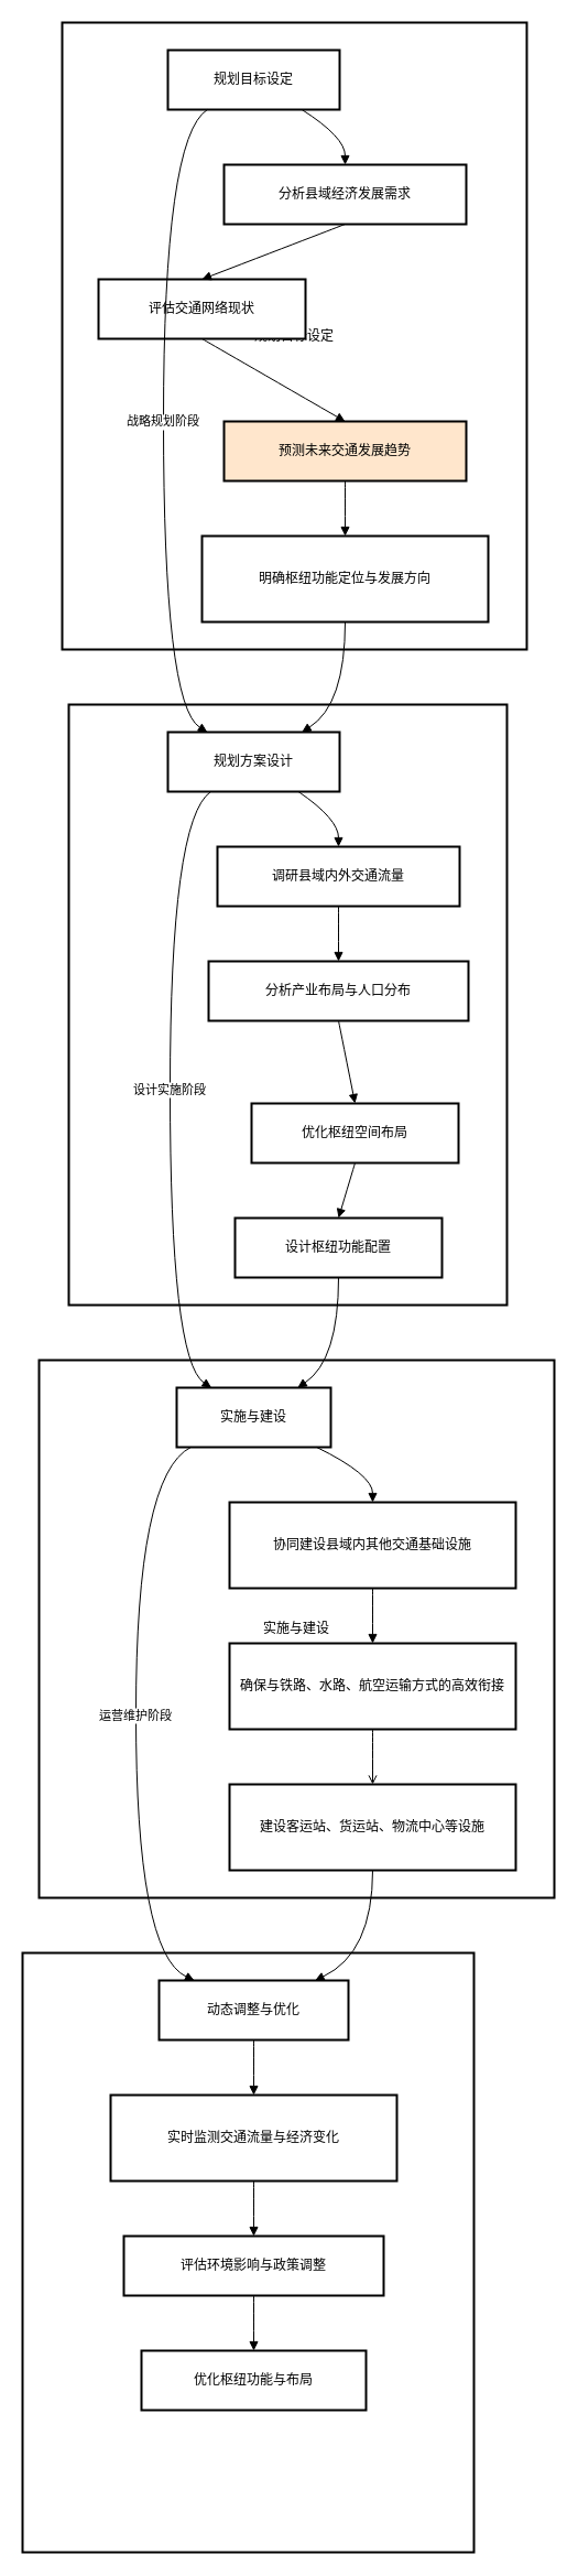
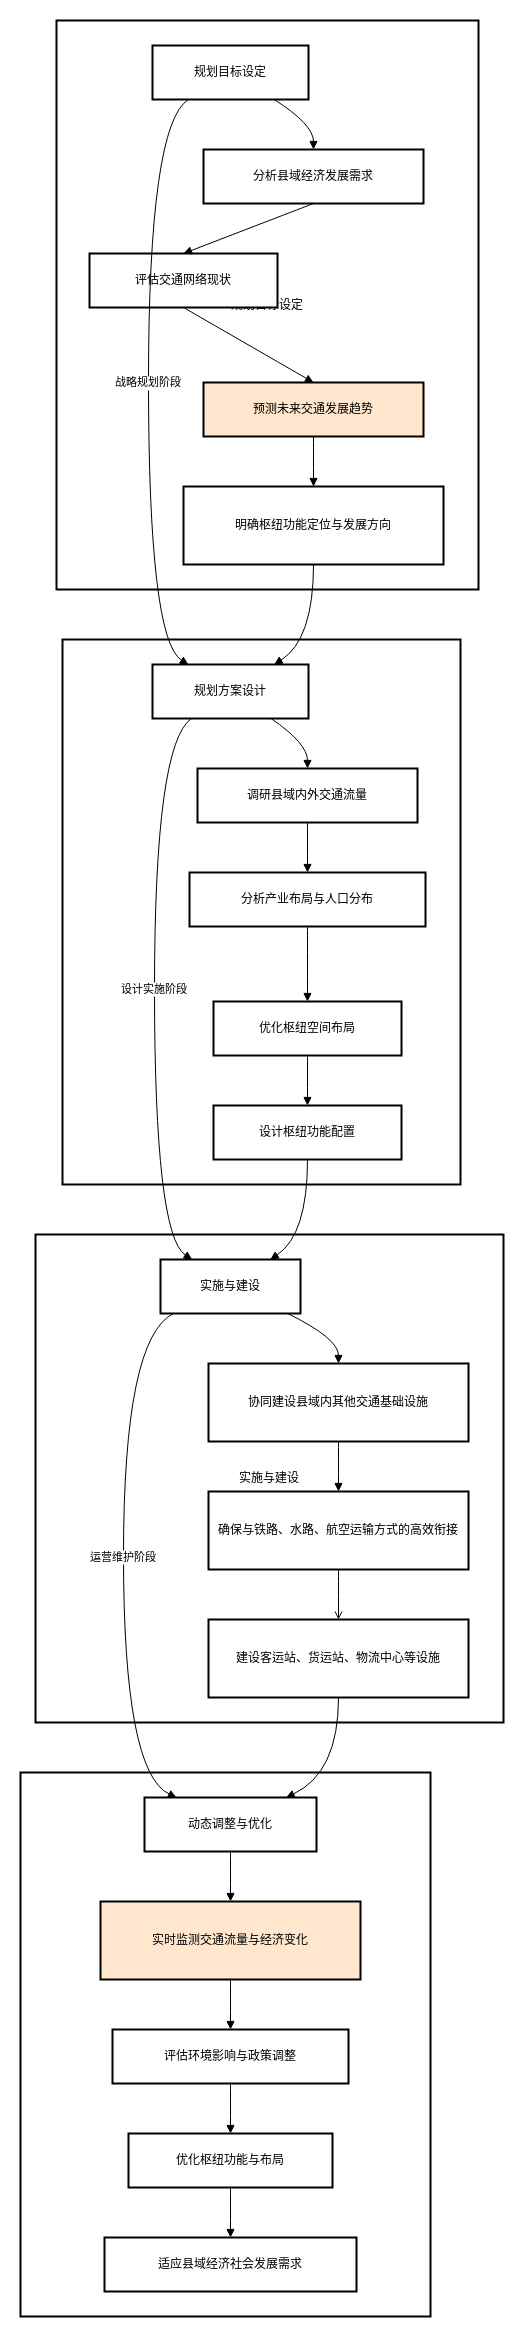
  <mxCell id="0" />
  <mxCell id="1" parent="0" />
  <mxCell id="2" value="动态调整与优化" style="whiteSpace=wrap;strokeWidth=2;" vertex="1" parent="1"><mxGeometry x="20" y="1772" width="410" height="544" as="geometry" /></mxCell>
  <mxCell id="3" value="实施与建设" style="whiteSpace=wrap;strokeWidth=2;" vertex="1" parent="1"><mxGeometry x="35" y="1234" width="468" height="488" as="geometry" /></mxCell>
  <mxCell id="4" value="规划方案设计" style="whiteSpace=wrap;strokeWidth=2;" vertex="1" parent="1"><mxGeometry x="62" y="639" width="398" height="545" as="geometry" /></mxCell>
  <mxCell id="5" value="规划目标设定" style="whiteSpace=wrap;strokeWidth=2;" vertex="1" parent="1"><mxGeometry x="56" y="20" width="422" height="569" as="geometry" /></mxCell>
  <mxCell id="6" value="规划目标设定" style="whiteSpace=wrap;strokeWidth=2;" vertex="1" parent="1"><mxGeometry x="152" y="45" width="156" height="54" as="geometry" /></mxCell>
  <mxCell id="7" value="分析县域经济发展需求" style="whiteSpace=wrap;strokeWidth=2;" vertex="1" parent="1"><mxGeometry x="203" y="149" width="220" height="54" as="geometry" /></mxCell>
  <mxCell id="8" value="评估交通网络现状" style="whiteSpace=wrap;strokeWidth=2;" vertex="1" parent="1"><mxGeometry x="89" y="253" width="188" height="54" as="geometry" /></mxCell>
  <mxCell id="9" value="预测未来交通发展趋势" style="whiteSpace=wrap;strokeWidth=2;fillColor=#ffe6cc;" vertex="1" parent="1"><mxGeometry x="203" y="382" width="220" height="54" as="geometry" /></mxCell>
  <mxCell id="10" value="明确枢纽功能定位与发展方向" style="whiteSpace=wrap;strokeWidth=2;" vertex="1" parent="1"><mxGeometry x="183" y="486" width="260" height="78" as="geometry" /></mxCell>
  <mxCell id="11" value="规划方案设计" style="whiteSpace=wrap;strokeWidth=2;" vertex="1" parent="1"><mxGeometry x="152" y="664" width="156" height="54" as="geometry" /></mxCell>
  <mxCell id="12" value="调研县域内外交通流量" style="whiteSpace=wrap;strokeWidth=2;" vertex="1" parent="1"><mxGeometry x="197" y="768" width="220" height="54" as="geometry" /></mxCell>
  <mxCell id="13" value="分析产业布局与人口分布" style="whiteSpace=wrap;strokeWidth=2;" vertex="1" parent="1"><mxGeometry x="189" y="872" width="236" height="54" as="geometry" /></mxCell>
- <mxCell id="14" value="优化枢纽空间布局" style="whiteSpace=wrap;strokeWidth=2;" vertex="1" parent="1"><mxGeometry x="228" y="1001" width="188" height="54" as="geometry" /></mxCell>
+ <mxCell id="14" value="优化枢纽空间布局" style="whiteSpace=wrap;strokeWidth=2;" vertex="1" parent="1"><mxGeometry x="213" y="1001" width="188" height="54" as="geometry" /></mxCell>
  <mxCell id="15" value="设计枢纽功能配置" style="whiteSpace=wrap;strokeWidth=2;" vertex="1" parent="1"><mxGeometry x="213" y="1105" width="188" height="54" as="geometry" /></mxCell>
  <mxCell id="16" value="实施与建设" style="whiteSpace=wrap;strokeWidth=2;" vertex="1" parent="1"><mxGeometry x="160" y="1259" width="140" height="54" as="geometry" /></mxCell>
  <mxCell id="17" value="协同建设县域内其他交通基础设施" style="whiteSpace=wrap;strokeWidth=2;" vertex="1" parent="1"><mxGeometry x="208" y="1363" width="260" height="78" as="geometry" /></mxCell>
  <mxCell id="18" value="确保与铁路、水路、航空运输方式的高效衔接" style="whiteSpace=wrap;strokeWidth=2;" vertex="1" parent="1"><mxGeometry x="208" y="1491" width="260" height="78" as="geometry" /></mxCell>
  <mxCell id="19" value="建设客运站、货运站、物流中心等设施" style="whiteSpace=wrap;strokeWidth=2;" vertex="1" parent="1"><mxGeometry x="208" y="1619" width="260" height="78" as="geometry" /></mxCell>
  <mxCell id="20" value="动态调整与优化" style="whiteSpace=wrap;strokeWidth=2;" vertex="1" parent="1"><mxGeometry x="144" y="1797" width="172" height="54" as="geometry" /></mxCell>
- <mxCell id="21" value="实时监测交通流量与经济变化" style="whiteSpace=wrap;strokeWidth=2;" vertex="1" parent="1"><mxGeometry x="100" y="1901" width="260" height="78" as="geometry" /></mxCell>
+ <mxCell id="21" value="实时监测交通流量与经济变化" style="whiteSpace=wrap;strokeWidth=2;fillColor=#ffe6cc;" vertex="1" parent="1"><mxGeometry x="100" y="1901" width="260" height="78" as="geometry" /></mxCell>
  <mxCell id="22" value="评估环境影响与政策调整" style="whiteSpace=wrap;strokeWidth=2;" vertex="1" parent="1"><mxGeometry x="112" y="2029" width="236" height="54" as="geometry" /></mxCell>
  <mxCell id="23" value="优化枢纽功能与布局" style="whiteSpace=wrap;strokeWidth=2;" vertex="1" parent="1"><mxGeometry x="128" y="2133" width="204" height="54" as="geometry" /></mxCell>
+ <mxCell id="24" value="适应县域经济社会发展需求" style="whiteSpace=wrap;strokeWidth=2;" vertex="1" parent="1"><mxGeometry x="104" y="2237" width="252" height="54" as="geometry" /></mxCell>
  <mxCell id="25" value="战略规划阶段" style="curved=1;startArrow=none;endArrow=block;exitX=0.23;exitY=1;entryX=0.23;entryY=0;rounded=0;" edge="1" parent="1" source="6" target="11"><mxGeometry relative="1" as="geometry"><Array as="points"><mxPoint x="148" y="124" /><mxPoint x="148" y="639" /></Array></mxGeometry></mxCell>
  <mxCell id="26" value="设计实施阶段" style="curved=1;startArrow=none;endArrow=block;exitX=0.25;exitY=1;entryX=0.22;entryY=-0.01;rounded=0;" edge="1" parent="1" source="11" target="16"><mxGeometry relative="1" as="geometry"><Array as="points"><mxPoint x="154" y="743" /><mxPoint x="154" y="1234" /></Array></mxGeometry></mxCell>
  <mxCell id="27" value="运营维护阶段" style="curved=1;startArrow=none;endArrow=block;exitX=0.1;exitY=0.99;entryX=0.18;entryY=-0.01;rounded=0;" edge="1" parent="1" source="16" target="20"><mxGeometry relative="1" as="geometry"><Array as="points"><mxPoint x="123" y="1338" /><mxPoint x="123" y="1772" /></Array></mxGeometry></mxCell>
  <mxCell id="28" value="" style="curved=1;startArrow=none;endArrow=block;exitX=0.78;exitY=1;entryX=0.5;entryY=0;rounded=0;" edge="1" parent="1" source="6" target="7"><mxGeometry relative="1" as="geometry"><Array as="points"><mxPoint x="313" y="124" /></Array></mxGeometry></mxCell>
  <mxCell id="29" value="" style="curved=1;startArrow=none;endArrow=block;exitX=0.5;exitY=1;entryX=0.5;entryY=0;rounded=0;" edge="1" parent="1" source="7" target="8"><mxGeometry relative="1" as="geometry"><Array as="points" /></mxGeometry></mxCell>
  <mxCell id="30" value="" style="curved=1;startArrow=none;endArrow=block;exitX=0.5;exitY=1;entryX=0.5;entryY=0;rounded=0;" edge="1" parent="1" source="8" target="9"><mxGeometry relative="1" as="geometry"><Array as="points" /></mxGeometry></mxCell>
  <mxCell id="31" value="" style="curved=1;startArrow=none;endArrow=block;exitX=0.5;exitY=1;entryX=0.5;entryY=0;rounded=0;" edge="1" parent="1" source="9" target="10"><mxGeometry relative="1" as="geometry"><Array as="points" /></mxGeometry></mxCell>
  <mxCell id="32" value="" style="curved=1;startArrow=none;endArrow=block;exitX=0.5;exitY=1;entryX=0.78;entryY=0;rounded=0;" edge="1" parent="1" source="10" target="11"><mxGeometry relative="1" as="geometry"><Array as="points"><mxPoint x="313" y="639" /></Array></mxGeometry></mxCell>
  <mxCell id="33" value="" style="curved=1;startArrow=none;endArrow=block;exitX=0.76;exitY=1;entryX=0.5;entryY=0;rounded=0;" edge="1" parent="1" source="11" target="12"><mxGeometry relative="1" as="geometry"><Array as="points"><mxPoint x="307" y="743" /></Array></mxGeometry></mxCell>
  <mxCell id="34" value="" style="curved=1;startArrow=none;endArrow=block;exitX=0.5;exitY=1;entryX=0.5;entryY=0;rounded=0;" edge="1" parent="1" source="12" target="13"><mxGeometry relative="1" as="geometry"><Array as="points" /></mxGeometry></mxCell>
  <mxCell id="35" value="" style="curved=1;startArrow=none;endArrow=block;exitX=0.5;exitY=1;entryX=0.5;entryY=-0.01;rounded=0;" edge="1" parent="1" source="13" target="14"><mxGeometry relative="1" as="geometry"><Array as="points" /></mxGeometry></mxCell>
  <mxCell id="36" value="" style="curved=1;startArrow=none;endArrow=block;exitX=0.5;exitY=0.99;entryX=0.5;entryY=-0.01;rounded=0;" edge="1" parent="1" source="14" target="15"><mxGeometry relative="1" as="geometry"><Array as="points" /></mxGeometry></mxCell>
  <mxCell id="37" value="" style="curved=1;startArrow=none;endArrow=block;exitX=0.5;exitY=0.99;entryX=0.79;entryY=-0.01;rounded=0;" edge="1" parent="1" source="15" target="16"><mxGeometry relative="1" as="geometry"><Array as="points"><mxPoint x="307" y="1234" /></Array></mxGeometry></mxCell>
  <mxCell id="38" value="" style="curved=1;startArrow=none;endArrow=block;exitX=0.9;exitY=0.99;entryX=0.5;entryY=-0.01;rounded=0;" edge="1" parent="1" source="16" target="17"><mxGeometry relative="1" as="geometry"><Array as="points"><mxPoint x="338" y="1338" /></Array></mxGeometry></mxCell>
  <mxCell id="39" value="" style="curved=1;startArrow=none;endArrow=block;exitX=0.5;exitY=0.99;entryX=0.5;entryY=-0.01;rounded=0;" edge="1" parent="1" source="17" target="18"><mxGeometry relative="1" as="geometry"><Array as="points" /></mxGeometry></mxCell>
  <mxCell id="40" value="" style="curved=1;startArrow=none;endArrow=open;exitX=0.5;exitY=0.99;entryX=0.5;entryY=-0.01;rounded=0;" edge="1" parent="1" source="18" target="19"><mxGeometry relative="1" as="geometry"><Array as="points" /></mxGeometry></mxCell>
  <mxCell id="41" value="" style="curved=1;startArrow=none;endArrow=block;exitX=0.5;exitY=0.99;entryX=0.83;entryY=-0.01;rounded=0;" edge="1" parent="1" source="19" target="20"><mxGeometry relative="1" as="geometry"><Array as="points"><mxPoint x="338" y="1772" /></Array></mxGeometry></mxCell>
  <mxCell id="42" value="" style="curved=1;startArrow=none;endArrow=block;exitX=0.5;exitY=0.99;entryX=0.5;entryY=-0.01;rounded=0;" edge="1" parent="1" source="20" target="21"><mxGeometry relative="1" as="geometry"><Array as="points" /></mxGeometry></mxCell>
  <mxCell id="43" value="" style="curved=1;startArrow=none;endArrow=block;exitX=0.5;exitY=0.99;entryX=0.5;entryY=-0.01;rounded=0;" edge="1" parent="1" source="21" target="22"><mxGeometry relative="1" as="geometry"><Array as="points" /></mxGeometry></mxCell>
  <mxCell id="44" value="" style="curved=1;startArrow=none;endArrow=block;exitX=0.5;exitY=0.99;entryX=0.5;entryY=-0.01;rounded=0;" edge="1" parent="1" source="22" target="23"><mxGeometry relative="1" as="geometry"><Array as="points" /></mxGeometry></mxCell>
+ <mxCell id="45" value="" style="curved=1;startArrow=none;endArrow=block;exitX=0.5;exitY=0.99;entryX=0.5;entryY=-0.01;rounded=0;" edge="1" parent="1" source="23" target="24"><mxGeometry relative="1" as="geometry"><Array as="points" /></mxGeometry></mxCell>
